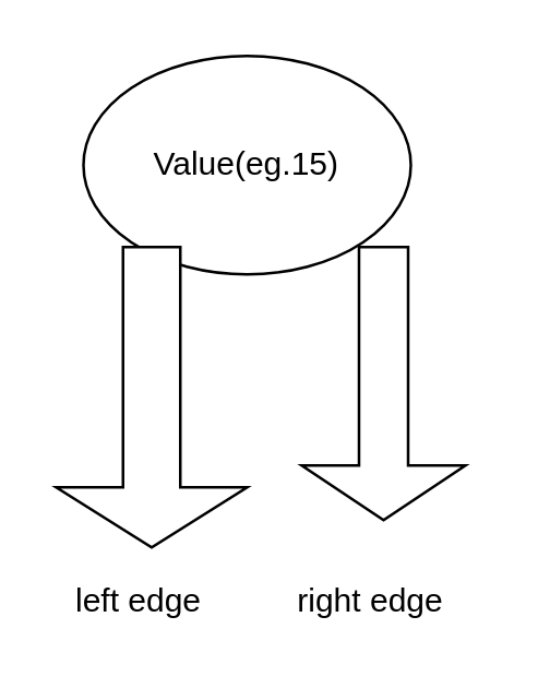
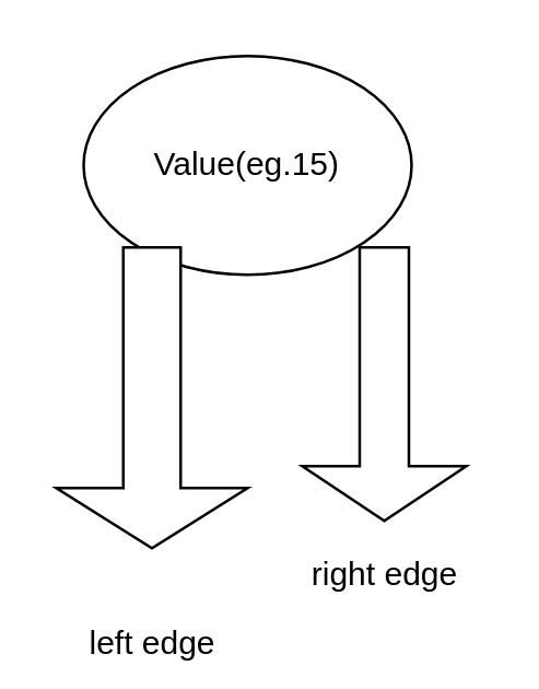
  <mxCell id="0" />
  <mxCell id="1" parent="0" />
  <mxCell id="2" value="Value(eg.15)" style="ellipse;whiteSpace=wrap;html=1;" vertex="1" parent="1"><mxGeometry x="30" y="20" width="120" height="80" as="geometry" /></mxCell>
  <mxCell id="3" value="" style="shape=singleArrow;direction=south;whiteSpace=wrap;html=1;" vertex="1" parent="1"><mxGeometry x="20" y="90" width="70" height="110" as="geometry" /></mxCell>
- <mxCell id="4" value="left edge" style="text;html=1;align=center;verticalAlign=middle;resizable=0;points=[];autosize=1;strokeColor=none;fillColor=none;" vertex="1" parent="1"><mxGeometry x="20" y="210" width="60" height="20" as="geometry" /></mxCell>
+ <mxCell id="4" value="left edge" style="text;html=1;align=center;verticalAlign=middle;resizable=0;points=[];autosize=1;strokeColor=none;fillColor=none;" vertex="1" parent="1"><mxGeometry x="25" y="225" width="60" height="20" as="geometry" /></mxCell>
  <mxCell id="5" value="" style="shape=singleArrow;direction=south;whiteSpace=wrap;html=1;" vertex="1" parent="1"><mxGeometry x="110" y="90" width="60" height="100" as="geometry" /></mxCell>
- <mxCell id="6" value="right edge" style="text;html=1;align=center;verticalAlign=middle;resizable=0;points=[];autosize=1;strokeColor=none;fillColor=none;" vertex="1" parent="1"><mxGeometry x="100" y="210" width="70" height="20" as="geometry" /></mxCell>
+ <mxCell id="6" value="right edge" style="text;html=1;align=center;verticalAlign=middle;resizable=0;points=[];autosize=1;strokeColor=none;fillColor=none;" vertex="1" parent="1"><mxGeometry x="105" y="200" width="70" height="20" as="geometry" /></mxCell>
